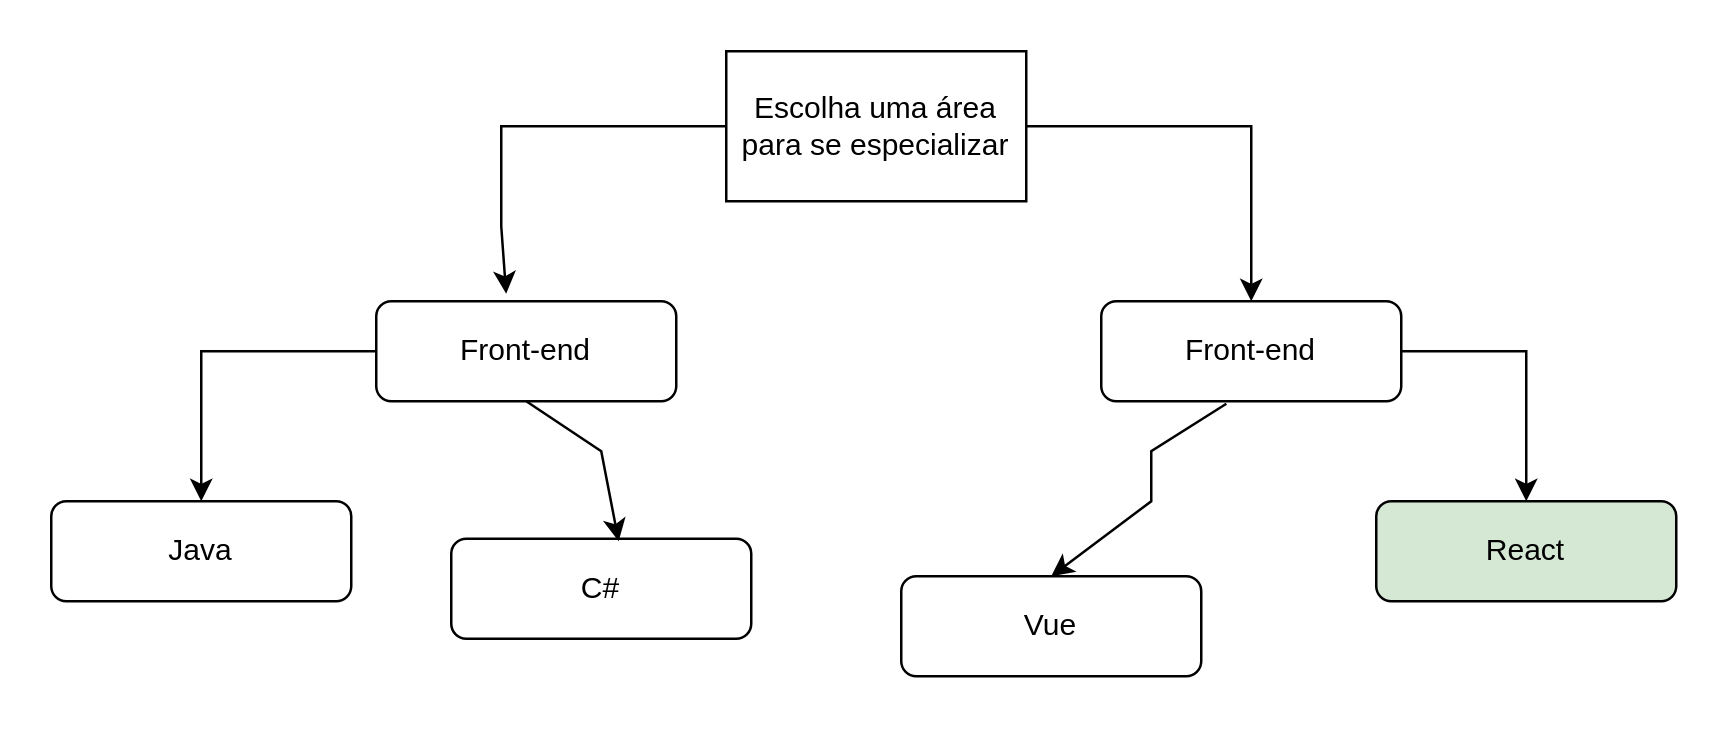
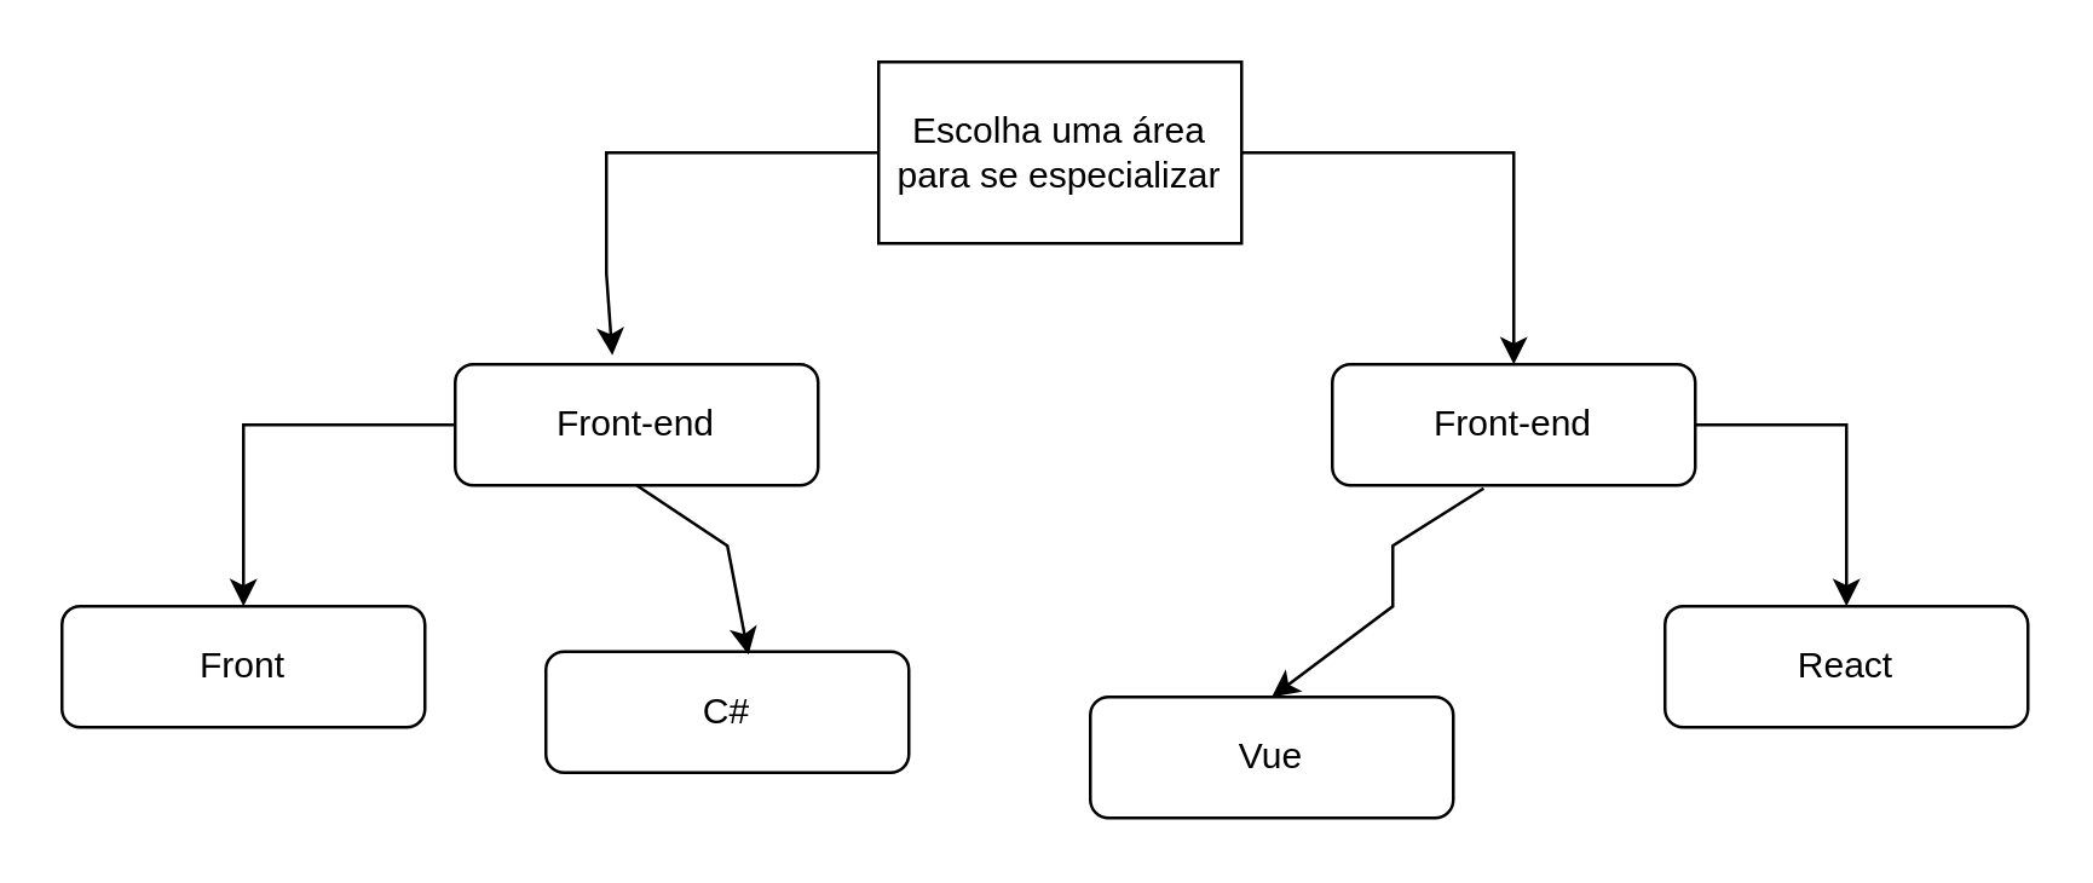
  <mxCell id="0" />
  <mxCell id="1" parent="0" />
  <mxCell id="2" value="Front-end" style="rounded=1;whiteSpace=wrap;html=1;fontSize=12;glass=0;strokeWidth=1;shadow=0;" parent="1" vertex="1"><mxGeometry x="440" y="120" width="120" height="40" as="geometry" /></mxCell>
  <mxCell id="3" value="Escolha uma área para se especializar" style="whiteSpace=wrap;html=1;rounded=0;" vertex="1" parent="1"><mxGeometry x="290" y="20" width="120" height="60" as="geometry" /></mxCell>
  <mxCell id="4" value="Front-end" style="rounded=1;whiteSpace=wrap;html=1;fontSize=12;glass=0;strokeWidth=1;shadow=0;" vertex="1" parent="1"><mxGeometry x="150" y="120" width="120" height="40" as="geometry" /></mxCell>
  <mxCell id="5" value="" style="endArrow=classic;html=1;rounded=0;exitX=1;exitY=0.5;exitDx=0;exitDy=0;entryX=0.5;entryY=0;entryDx=0;entryDy=0;" edge="1" parent="1" source="3" target="2"><mxGeometry width="50" height="50" relative="1" as="geometry"><mxPoint x="310" y="290" as="sourcePoint" /><mxPoint x="350" y="240" as="targetPoint" /><Array as="points"><mxPoint x="500" y="50" /><mxPoint x="500" y="100" /></Array></mxGeometry></mxCell>
  <mxCell id="6" value="" style="endArrow=classic;html=1;rounded=0;exitX=0;exitY=0.5;exitDx=0;exitDy=0;entryX=0.433;entryY=-0.075;entryDx=0;entryDy=0;entryPerimeter=0;" edge="1" parent="1" source="3" target="4"><mxGeometry width="50" height="50" relative="1" as="geometry"><mxPoint x="60" y="50" as="sourcePoint" /><mxPoint x="150" y="120" as="targetPoint" /><Array as="points"><mxPoint x="200" y="50" /><mxPoint x="200" y="80" /><mxPoint x="200" y="90" /></Array></mxGeometry></mxCell>
  <mxCell id="7" value="Vue" style="rounded=1;whiteSpace=wrap;html=1;fontSize=12;glass=0;strokeWidth=1;shadow=0;" vertex="1" parent="1"><mxGeometry x="360" y="230" width="120" height="40" as="geometry" /></mxCell>
- <mxCell id="8" value="React" style="rounded=1;whiteSpace=wrap;html=1;fontSize=12;glass=0;strokeWidth=1;shadow=0;fillColor=#d5e8d4;" vertex="1" parent="1"><mxGeometry x="550" y="200" width="120" height="40" as="geometry" /></mxCell>
+ <mxCell id="8" value="React" style="rounded=1;whiteSpace=wrap;html=1;fontSize=12;glass=0;strokeWidth=1;shadow=0;" vertex="1" parent="1"><mxGeometry x="550" y="200" width="120" height="40" as="geometry" /></mxCell>
  <mxCell id="9" value="" style="endArrow=classic;html=1;rounded=0;exitX=1;exitY=0.5;exitDx=0;exitDy=0;entryX=0.5;entryY=0;entryDx=0;entryDy=0;" edge="1" parent="1" source="2"><mxGeometry width="50" height="50" relative="1" as="geometry"><mxPoint x="520" y="130" as="sourcePoint" /><mxPoint x="610" y="200" as="targetPoint" /><Array as="points"><mxPoint x="610" y="140" /><mxPoint x="610" y="180" /></Array></mxGeometry></mxCell>
  <mxCell id="10" value="" style="endArrow=classic;html=1;rounded=0;exitX=0.417;exitY=1.025;exitDx=0;exitDy=0;entryX=0.5;entryY=0;entryDx=0;entryDy=0;exitPerimeter=0;" edge="1" parent="1" source="2" target="7"><mxGeometry width="50" height="50" relative="1" as="geometry"><mxPoint x="310" y="160" as="sourcePoint" /><mxPoint x="400" y="230" as="targetPoint" /><Array as="points"><mxPoint x="460" y="180" /><mxPoint x="460" y="200" /></Array></mxGeometry></mxCell>
  <mxCell id="11" value="C#" style="rounded=1;whiteSpace=wrap;html=1;fontSize=12;glass=0;strokeWidth=1;shadow=0;" vertex="1" parent="1"><mxGeometry x="180" y="215" width="120" height="40" as="geometry" /></mxCell>
- <mxCell id="12" value="Java" style="rounded=1;whiteSpace=wrap;html=1;fontSize=12;glass=0;strokeWidth=1;shadow=0;" vertex="1" parent="1"><mxGeometry x="20" y="200" width="120" height="40" as="geometry" /></mxCell>
+ <mxCell id="12" value="Front" style="rounded=1;whiteSpace=wrap;html=1;fontSize=12;glass=0;strokeWidth=1;shadow=0;" vertex="1" parent="1"><mxGeometry x="20" y="200" width="120" height="40" as="geometry" /></mxCell>
  <mxCell id="13" value="" style="endArrow=classic;html=1;rounded=0;entryX=0.558;entryY=0.025;entryDx=0;entryDy=0;entryPerimeter=0;exitX=0.5;exitY=1;exitDx=0;exitDy=0;" edge="1" parent="1" source="4" target="11"><mxGeometry width="50" height="50" relative="1" as="geometry"><mxPoint x="510" y="170" as="sourcePoint" /><mxPoint x="470" y="240" as="targetPoint" /><Array as="points"><mxPoint x="240" y="180" /></Array></mxGeometry></mxCell>
  <mxCell id="14" value="" style="endArrow=classic;html=1;rounded=0;exitX=0;exitY=0.5;exitDx=0;exitDy=0;entryX=0.5;entryY=0;entryDx=0;entryDy=0;" edge="1" parent="1" source="4" target="12"><mxGeometry width="50" height="50" relative="1" as="geometry"><mxPoint x="510.04" y="181" as="sourcePoint" /><mxPoint x="80" y="190" as="targetPoint" /><Array as="points"><mxPoint x="80" y="140" /></Array></mxGeometry></mxCell>
